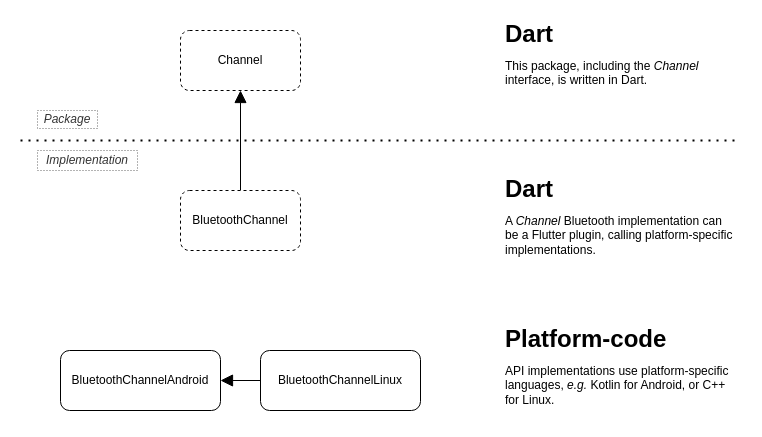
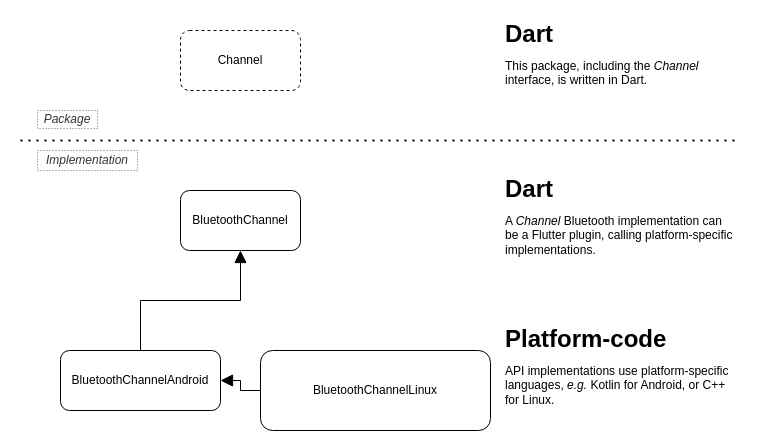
  <mxCell id="0" />
  <mxCell id="1" parent="0" />
  <mxCell id="2" value="Channel" style="rounded=1;whiteSpace=wrap;html=1;dashed=1;" parent="1" vertex="1"><mxGeometry x="180" y="30" width="120" height="60" as="geometry" /></mxCell>
- <mxCell id="3" style="edgeStyle=orthogonalEdgeStyle;rounded=0;orthogonalLoop=1;jettySize=auto;html=1;entryX=0.5;entryY=1;entryDx=0;entryDy=0;endArrow=block;endFill=1;endSize=10;" parent="1" source="4" target="2" edge="1"><mxGeometry relative="1" as="geometry" /></mxCell>
- <mxCell id="4" value="BluetoothChannel" style="rounded=1;whiteSpace=wrap;html=1;dashed=1;" parent="1" vertex="1"><mxGeometry x="180" y="190" width="120" height="60" as="geometry" /></mxCell>
+ <mxCell id="4" value="BluetoothChannel" style="rounded=1;whiteSpace=wrap;html=1;" parent="1" vertex="1"><mxGeometry x="180" y="190" width="120" height="60" as="geometry" /></mxCell>
  <mxCell id="5" value="" style="endArrow=none;dashed=1;html=1;dashPattern=1 3;strokeWidth=2;rounded=0;endSize=10;" parent="1" edge="1"><mxGeometry width="50" height="50" relative="1" as="geometry"><mxPoint x="20" y="140" as="sourcePoint" /><mxPoint x="740" y="140" as="targetPoint" /></mxGeometry></mxCell>
  <mxCell id="6" value="&lt;p style=&quot;line-height: 0;&quot;&gt;&lt;/p&gt;&lt;h1 style=&quot;line-height: 0.7;&quot;&gt;Dart&lt;/h1&gt;&lt;p style=&quot;line-height: 1.2;&quot;&gt;This package, including the &lt;i&gt;Channel&lt;/i&gt; interface, is written in Dart.&lt;/p&gt;&lt;p&gt;&lt;/p&gt;" style="text;html=1;strokeColor=none;fillColor=none;spacing=5;spacingTop=-20;whiteSpace=wrap;overflow=hidden;rounded=0;" parent="1" vertex="1"><mxGeometry x="500" y="20" width="240" height="80" as="geometry" /></mxCell>
  <mxCell id="7" value="&lt;p style=&quot;line-height: 0.8;&quot;&gt;&lt;/p&gt;&lt;h1 style=&quot;line-height: 0.7;&quot;&gt;Dart&lt;/h1&gt;&lt;p&gt;A &lt;i&gt;Channel&lt;/i&gt; Bluetooth implementation can be a Flutter plugin, calling platform-specific implementations.&lt;/p&gt;&lt;p&gt;&lt;/p&gt;" style="text;html=1;strokeColor=none;fillColor=none;spacing=5;spacingTop=-20;whiteSpace=wrap;overflow=hidden;rounded=0;" parent="1" vertex="1"><mxGeometry x="500" y="175" width="240" height="90" as="geometry" /></mxCell>
+ <mxCell id="8" style="edgeStyle=orthogonalEdgeStyle;rounded=0;orthogonalLoop=1;jettySize=auto;html=1;endArrow=block;endFill=1;endSize=10;" edge="1" parent="1" source="9" target="4"><mxGeometry relative="1" as="geometry" /></mxCell>
  <mxCell id="9" value="BluetoothChannelAndroid" style="rounded=1;whiteSpace=wrap;html=1;" vertex="1" parent="1"><mxGeometry x="60" y="350" width="160" height="60" as="geometry" /></mxCell>
  <mxCell id="10" style="edgeStyle=orthogonalEdgeStyle;rounded=0;orthogonalLoop=1;jettySize=auto;html=1;endArrow=block;endFill=1;endSize=10;" edge="1" parent="1" source="11" target="9"><mxGeometry relative="1" as="geometry" /></mxCell>
- <mxCell id="11" value="BluetoothChannelLinux" style="rounded=1;whiteSpace=wrap;html=1;" vertex="1" parent="1"><mxGeometry x="260" y="350" width="160" height="60" as="geometry" /></mxCell>
+ <mxCell id="11" value="BluetoothChannelLinux" style="rounded=1;whiteSpace=wrap;html=1;" vertex="1" parent="1"><mxGeometry x="260" y="350" width="230" height="80" as="geometry" /></mxCell>
  <mxCell id="12" value="&lt;p style=&quot;line-height: 0.8;&quot;&gt;&lt;/p&gt;&lt;h1 style=&quot;line-height: 0.7;&quot;&gt;Platform-code&lt;/h1&gt;&lt;p&gt;API implementations use platform-specific languages, &lt;i&gt;e.g.&lt;/i&gt; Kotlin for Android, or C++ for Linux.&lt;/p&gt;&lt;p&gt;&lt;/p&gt;" style="text;html=1;strokeColor=none;fillColor=none;spacing=5;spacingTop=-20;whiteSpace=wrap;overflow=hidden;rounded=0;" vertex="1" parent="1"><mxGeometry x="500" y="325" width="240" height="90" as="geometry" /></mxCell>
  <mxCell id="13" value="&lt;i&gt;Package&lt;/i&gt;" style="text;html=1;align=center;verticalAlign=middle;whiteSpace=wrap;rounded=0;fillColor=#FFFFFF;fontColor=#333333;strokeColor=#666666;dashed=1;dashPattern=1 2;" vertex="1" parent="1"><mxGeometry x="37" y="110" width="60" height="18" as="geometry" /></mxCell>
  <mxCell id="14" value="&lt;i&gt;Implementation&lt;/i&gt;" style="text;html=1;strokeColor=#666666;fillColor=#FFFFFF;align=center;verticalAlign=middle;whiteSpace=wrap;rounded=0;fontColor=#333333;dashed=1;dashPattern=1 2;" vertex="1" parent="1"><mxGeometry x="37" y="150" width="100" height="20" as="geometry" /></mxCell>
